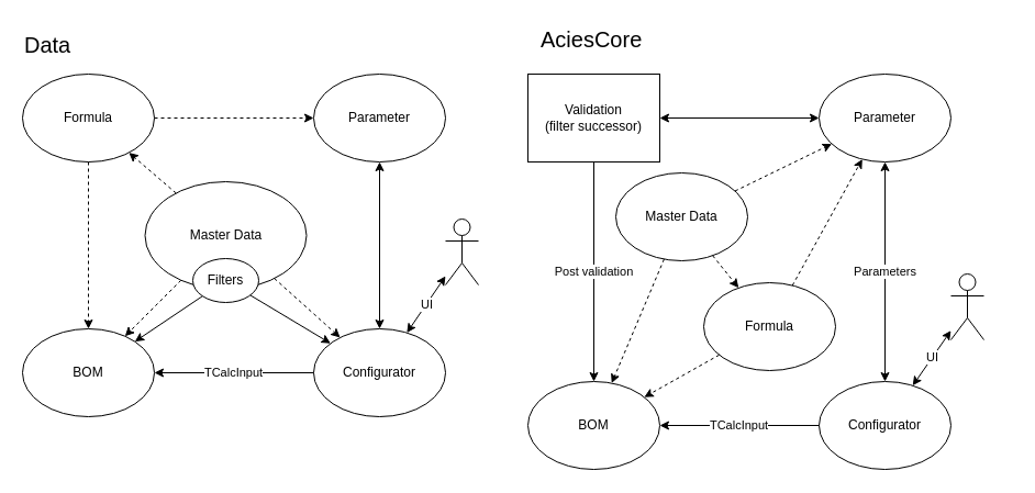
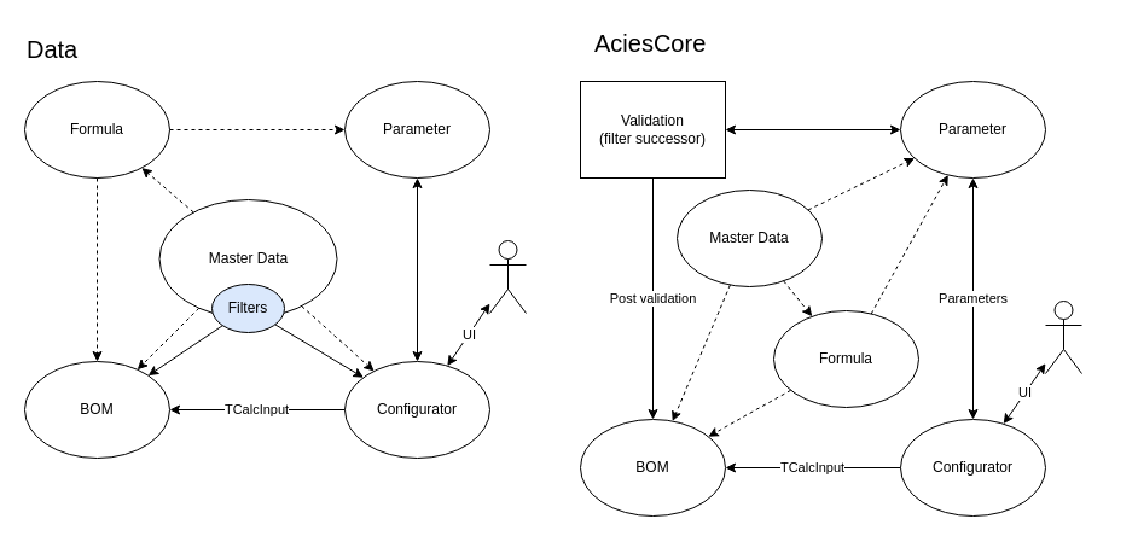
  <mxCell id="0" />
  <mxCell id="1" parent="0" />
  <mxCell id="2" value="BOM" style="ellipse;whiteSpace=wrap;html=1;" vertex="1" parent="1"><mxGeometry x="20" y="299" width="120" height="80" as="geometry" /></mxCell>
  <mxCell id="3" value="Master Data" style="ellipse;whiteSpace=wrap;html=1;" vertex="1" parent="1"><mxGeometry x="131.5" y="165" width="147" height="98" as="geometry" /></mxCell>
  <mxCell id="4" value="Configurator" style="ellipse;whiteSpace=wrap;html=1;" vertex="1" parent="1"><mxGeometry x="285" y="299" width="120" height="80" as="geometry" /></mxCell>
  <mxCell id="5" value="Formula" style="ellipse;whiteSpace=wrap;html=1;" vertex="1" parent="1"><mxGeometry x="20" y="67" width="120" height="80" as="geometry" /></mxCell>
  <mxCell id="6" value="Parameter" style="ellipse;whiteSpace=wrap;html=1;" vertex="1" parent="1"><mxGeometry x="285" y="67" width="120" height="80" as="geometry" /></mxCell>
- <mxCell id="7" value="Filters" style="ellipse;whiteSpace=wrap;html=1;" vertex="1" parent="1"><mxGeometry x="175" y="235" width="60" height="40" as="geometry" /></mxCell>
+ <mxCell id="7" value="Filters" style="ellipse;whiteSpace=wrap;html=1;fillColor=#dae8fc;" vertex="1" parent="1"><mxGeometry x="175" y="235" width="60" height="40" as="geometry" /></mxCell>
  <mxCell id="8" value="" style="endArrow=classic;startArrow=none;html=1;rounded=0;startFill=0;" edge="1" parent="1" source="7" target="4"><mxGeometry width="50" height="50" relative="1" as="geometry"><mxPoint x="260" y="349" as="sourcePoint" /><mxPoint x="310" y="299" as="targetPoint" /></mxGeometry></mxCell>
  <mxCell id="9" value="" style="endArrow=classic;startArrow=classic;html=1;rounded=0;" edge="1" parent="1" source="6" target="4"><mxGeometry width="50" height="50" relative="1" as="geometry"><mxPoint x="260" y="349" as="sourcePoint" /><mxPoint x="310" y="299" as="targetPoint" /></mxGeometry></mxCell>
  <mxCell id="10" value="TCalcInput" style="endArrow=classic;html=1;rounded=0;" edge="1" parent="1" source="4" target="2"><mxGeometry width="50" height="50" relative="1" as="geometry"><mxPoint x="260" y="349" as="sourcePoint" /><mxPoint x="310" y="299" as="targetPoint" /></mxGeometry></mxCell>
  <mxCell id="11" value="" style="endArrow=classic;html=1;rounded=0;dashed=1;" edge="1" parent="1" source="5" target="2"><mxGeometry width="50" height="50" relative="1" as="geometry"><mxPoint x="260" y="349" as="sourcePoint" /><mxPoint x="310" y="299" as="targetPoint" /></mxGeometry></mxCell>
  <mxCell id="12" value="" style="endArrow=classic;html=1;rounded=0;dashed=1;" edge="1" parent="1" source="5" target="6"><mxGeometry width="50" height="50" relative="1" as="geometry"><mxPoint x="260" y="349" as="sourcePoint" /><mxPoint x="310" y="299" as="targetPoint" /></mxGeometry></mxCell>
  <mxCell id="13" value="" style="endArrow=classic;html=1;rounded=0;dashed=1;" edge="1" parent="1" source="3" target="5"><mxGeometry width="50" height="50" relative="1" as="geometry"><mxPoint x="260" y="349" as="sourcePoint" /><mxPoint x="310" y="299" as="targetPoint" /></mxGeometry></mxCell>
  <mxCell id="14" value="" style="endArrow=classic;html=1;rounded=0;dashed=1;" edge="1" parent="1" source="3" target="2"><mxGeometry width="50" height="50" relative="1" as="geometry"><mxPoint x="260" y="349" as="sourcePoint" /><mxPoint x="310" y="299" as="targetPoint" /></mxGeometry></mxCell>
  <mxCell id="15" value="" style="endArrow=classic;html=1;rounded=0;dashed=1;" edge="1" parent="1" source="3" target="4"><mxGeometry width="50" height="50" relative="1" as="geometry"><mxPoint x="260" y="349" as="sourcePoint" /><mxPoint x="310" y="299" as="targetPoint" /></mxGeometry></mxCell>
  <mxCell id="16" value="" style="shape=umlActor;verticalLabelPosition=bottom;verticalAlign=top;html=1;outlineConnect=0;" vertex="1" parent="1"><mxGeometry x="405" y="199" width="30" height="60" as="geometry" /></mxCell>
  <mxCell id="17" value="UI" style="endArrow=classic;startArrow=classic;html=1;rounded=0;" edge="1" parent="1" source="16" target="4"><mxGeometry width="50" height="50" relative="1" as="geometry"><mxPoint x="260" y="349" as="sourcePoint" /><mxPoint x="310" y="299" as="targetPoint" /></mxGeometry></mxCell>
  <mxCell id="18" value="" style="endArrow=classic;startArrow=none;html=1;rounded=0;startFill=0;" edge="1" parent="1" source="7" target="2"><mxGeometry width="50" height="50" relative="1" as="geometry"><mxPoint x="210" y="29" as="sourcePoint" /><mxPoint x="-10" y="299" as="targetPoint" /></mxGeometry></mxCell>
  <mxCell id="19" value="BOM" style="ellipse;whiteSpace=wrap;html=1;" vertex="1" parent="1"><mxGeometry x="480" y="347" width="120" height="80" as="geometry" /></mxCell>
  <mxCell id="20" value="Master Data" style="ellipse;whiteSpace=wrap;html=1;" vertex="1" parent="1"><mxGeometry x="560" y="157" width="120" height="80" as="geometry" /></mxCell>
  <mxCell id="21" value="Configurator" style="ellipse;whiteSpace=wrap;html=1;" vertex="1" parent="1"><mxGeometry x="745" y="347" width="120" height="80" as="geometry" /></mxCell>
  <mxCell id="22" value="Formula" style="ellipse;whiteSpace=wrap;html=1;" vertex="1" parent="1"><mxGeometry x="640" y="257" width="120" height="80" as="geometry" /></mxCell>
  <mxCell id="23" value="Parameter" style="ellipse;whiteSpace=wrap;html=1;" vertex="1" parent="1"><mxGeometry x="745" y="67" width="120" height="80" as="geometry" /></mxCell>
  <mxCell id="24" value="Validation&lt;br&gt;(filter successor)" style="whiteSpace=wrap;html=1;rounded=0;" vertex="1" parent="1"><mxGeometry x="480" y="67" width="120" height="80" as="geometry" /></mxCell>
  <mxCell id="25" value="" style="endArrow=classic;startArrow=classic;html=1;rounded=0;startFill=1;" edge="1" parent="1" source="24" target="23"><mxGeometry width="50" height="50" relative="1" as="geometry"><mxPoint x="720" y="447" as="sourcePoint" /><mxPoint x="770" y="397" as="targetPoint" /></mxGeometry></mxCell>
  <mxCell id="26" value="Parameters" style="endArrow=classic;startArrow=classic;html=1;rounded=0;" edge="1" parent="1" source="23" target="21"><mxGeometry width="50" height="50" relative="1" as="geometry"><mxPoint x="720" y="447" as="sourcePoint" /><mxPoint x="770" y="397" as="targetPoint" /></mxGeometry></mxCell>
  <mxCell id="27" value="TCalcInput" style="endArrow=classic;html=1;rounded=0;" edge="1" parent="1" source="21" target="19"><mxGeometry width="50" height="50" relative="1" as="geometry"><mxPoint x="720" y="447" as="sourcePoint" /><mxPoint x="770" y="397" as="targetPoint" /></mxGeometry></mxCell>
  <mxCell id="28" value="" style="endArrow=classic;html=1;rounded=0;dashed=1;" edge="1" parent="1" source="22" target="19"><mxGeometry width="50" height="50" relative="1" as="geometry"><mxPoint x="720" y="447" as="sourcePoint" /><mxPoint x="770" y="397" as="targetPoint" /></mxGeometry></mxCell>
  <mxCell id="29" value="" style="endArrow=classic;html=1;rounded=0;dashed=1;" edge="1" parent="1" source="22" target="23"><mxGeometry width="50" height="50" relative="1" as="geometry"><mxPoint x="720" y="447" as="sourcePoint" /><mxPoint x="770" y="397" as="targetPoint" /></mxGeometry></mxCell>
  <mxCell id="30" value="" style="endArrow=classic;html=1;rounded=0;dashed=1;" edge="1" parent="1" source="20" target="22"><mxGeometry width="50" height="50" relative="1" as="geometry"><mxPoint x="720" y="447" as="sourcePoint" /><mxPoint x="770" y="397" as="targetPoint" /></mxGeometry></mxCell>
  <mxCell id="31" value="" style="endArrow=classic;html=1;rounded=0;dashed=1;" edge="1" parent="1" source="20" target="19"><mxGeometry width="50" height="50" relative="1" as="geometry"><mxPoint x="720" y="447" as="sourcePoint" /><mxPoint x="770" y="397" as="targetPoint" /></mxGeometry></mxCell>
  <mxCell id="32" value="" style="endArrow=classic;html=1;rounded=0;dashed=1;" edge="1" parent="1" source="20" target="23"><mxGeometry width="50" height="50" relative="1" as="geometry"><mxPoint x="720" y="447" as="sourcePoint" /><mxPoint x="770" y="397" as="targetPoint" /></mxGeometry></mxCell>
  <mxCell id="33" value="" style="shape=umlActor;verticalLabelPosition=bottom;verticalAlign=top;html=1;outlineConnect=0;" vertex="1" parent="1"><mxGeometry x="865" y="249" width="30" height="60" as="geometry" /></mxCell>
  <mxCell id="34" value="UI" style="endArrow=classic;startArrow=classic;html=1;rounded=0;" edge="1" parent="1" source="33" target="21"><mxGeometry width="50" height="50" relative="1" as="geometry"><mxPoint x="720" y="447" as="sourcePoint" /><mxPoint x="770" y="397" as="targetPoint" /></mxGeometry></mxCell>
  <mxCell id="35" value="Post validation" style="endArrow=classic;startArrow=none;html=1;rounded=0;startFill=0;" edge="1" parent="1" source="24" target="19"><mxGeometry width="50" height="50" relative="1" as="geometry"><mxPoint x="670" y="127" as="sourcePoint" /><mxPoint x="450" y="397" as="targetPoint" /></mxGeometry></mxCell>
  <mxCell id="36" value="&lt;font style=&quot;font-size: 20px;&quot;&gt;Data&lt;/font&gt;" style="text;html=1;strokeColor=none;fillColor=none;align=left;verticalAlign=middle;whiteSpace=wrap;rounded=0;" vertex="1" parent="1"><mxGeometry x="20" y="25" width="430" height="30" as="geometry" /></mxCell>
  <mxCell id="37" value="&lt;font style=&quot;font-size: 20px;&quot;&gt;AciesCore&lt;/font&gt;" style="text;html=1;strokeColor=none;fillColor=none;align=left;verticalAlign=middle;whiteSpace=wrap;rounded=0;" vertex="1" parent="1"><mxGeometry x="490" y="20" width="430" height="30" as="geometry" /></mxCell>
